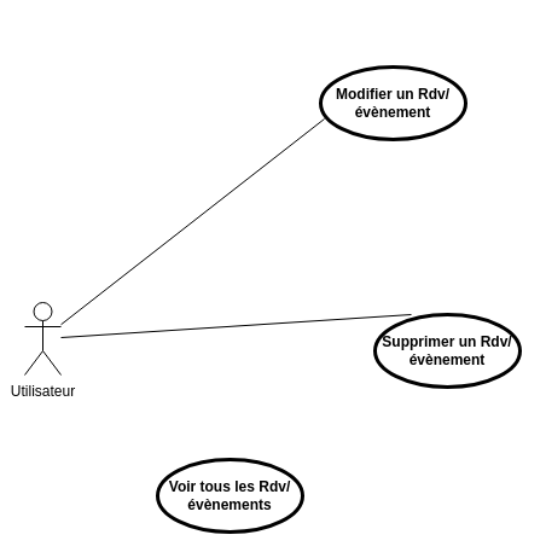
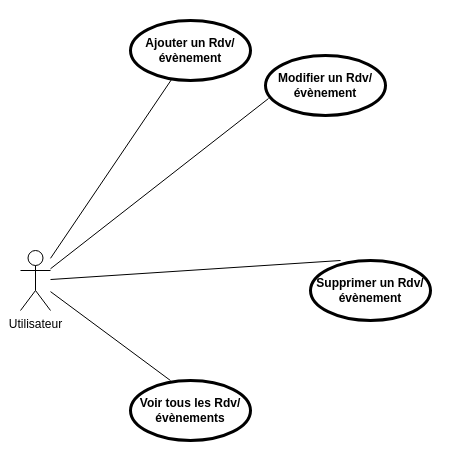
  <mxCell id="0" />
  <mxCell id="1" parent="0" />
  <mxCell id="2" value="Utilisateur" style="shape=umlActor;verticalLabelPosition=bottom;verticalAlign=top;html=1;outlineConnect=0;" vertex="1" parent="1"><mxGeometry x="20" y="250" width="30" height="60" as="geometry" /></mxCell>
  <mxCell id="3" value="Voir tous les Rdv/évènements" style="shape=ellipse;html=1;strokeWidth=3;fontStyle=1;whiteSpace=wrap;align=center;perimeter=ellipsePerimeter;" vertex="1" parent="1"><mxGeometry x="130" y="380" width="120" height="60" as="geometry" /></mxCell>
  <mxCell id="4" value="Supprimer un Rdv/évènement" style="shape=ellipse;html=1;strokeWidth=3;fontStyle=1;whiteSpace=wrap;align=center;perimeter=ellipsePerimeter;" vertex="1" parent="1"><mxGeometry x="310" y="260" width="120" height="60" as="geometry" /></mxCell>
  <mxCell id="5" value="Modifier un Rdv/évènement" style="shape=ellipse;html=1;strokeWidth=3;fontStyle=1;whiteSpace=wrap;align=center;perimeter=ellipsePerimeter;" vertex="1" parent="1"><mxGeometry x="265" y="55" width="120" height="60" as="geometry" /></mxCell>
+ <mxCell id="6" value="Ajouter un Rdv/évènement" style="shape=ellipse;html=1;strokeWidth=3;fontStyle=1;whiteSpace=wrap;align=center;perimeter=ellipsePerimeter;" vertex="1" parent="1"><mxGeometry x="130" y="20" width="120" height="60" as="geometry" /></mxCell>
+ <mxCell id="7" value="" style="edgeStyle=none;html=1;endArrow=none;verticalAlign=bottom;rounded=0;entryX=0.342;entryY=0.983;entryDx=0;entryDy=0;entryPerimeter=0;" edge="1" parent="1" source="2" target="6"><mxGeometry width="160" relative="1" as="geometry"><mxPoint x="200" y="250" as="sourcePoint" /><mxPoint x="360" y="250" as="targetPoint" /></mxGeometry></mxCell>
  <mxCell id="8" value="" style="edgeStyle=none;html=1;endArrow=none;verticalAlign=bottom;rounded=0;entryX=0.025;entryY=0.717;entryDx=0;entryDy=0;entryPerimeter=0;" edge="1" parent="1" source="2" target="5"><mxGeometry width="160" relative="1" as="geometry"><mxPoint x="200" y="250" as="sourcePoint" /><mxPoint x="360" y="250" as="targetPoint" /></mxGeometry></mxCell>
  <mxCell id="9" value="" style="edgeStyle=none;html=1;endArrow=none;verticalAlign=bottom;rounded=0;entryX=0.25;entryY=0;entryDx=0;entryDy=0;entryPerimeter=0;" edge="1" parent="1" source="2" target="4"><mxGeometry width="160" relative="1" as="geometry"><mxPoint x="200" y="250" as="sourcePoint" /><mxPoint x="360" y="250" as="targetPoint" /></mxGeometry></mxCell>
+ <mxCell id="10" value="" style="edgeStyle=none;html=1;endArrow=none;verticalAlign=bottom;rounded=0;entryX=0.333;entryY=0;entryDx=0;entryDy=0;entryPerimeter=0;" edge="1" parent="1" source="2" target="3"><mxGeometry width="160" relative="1" as="geometry"><mxPoint x="200" y="250" as="sourcePoint" /><mxPoint x="360" y="250" as="targetPoint" /></mxGeometry></mxCell>
